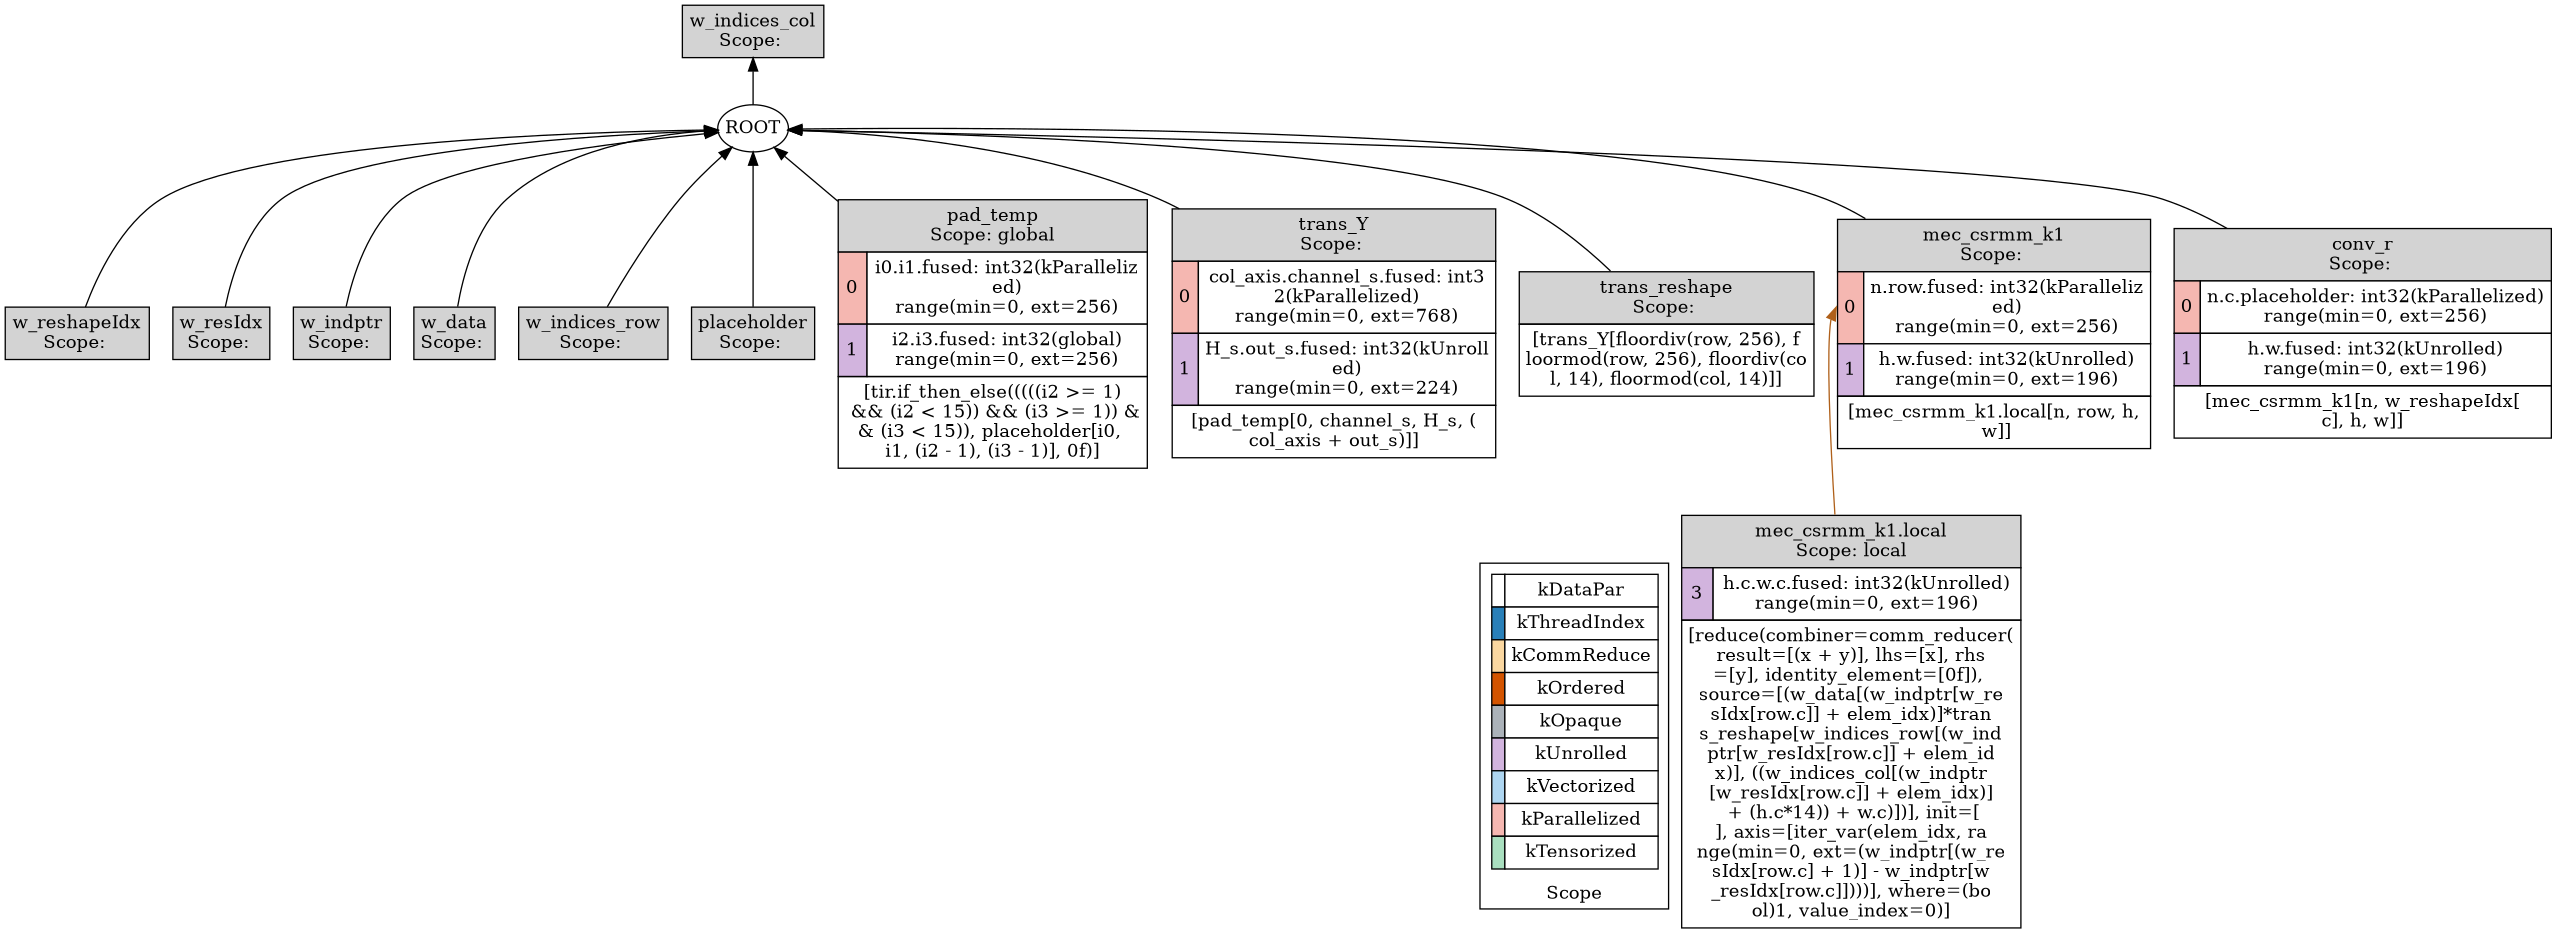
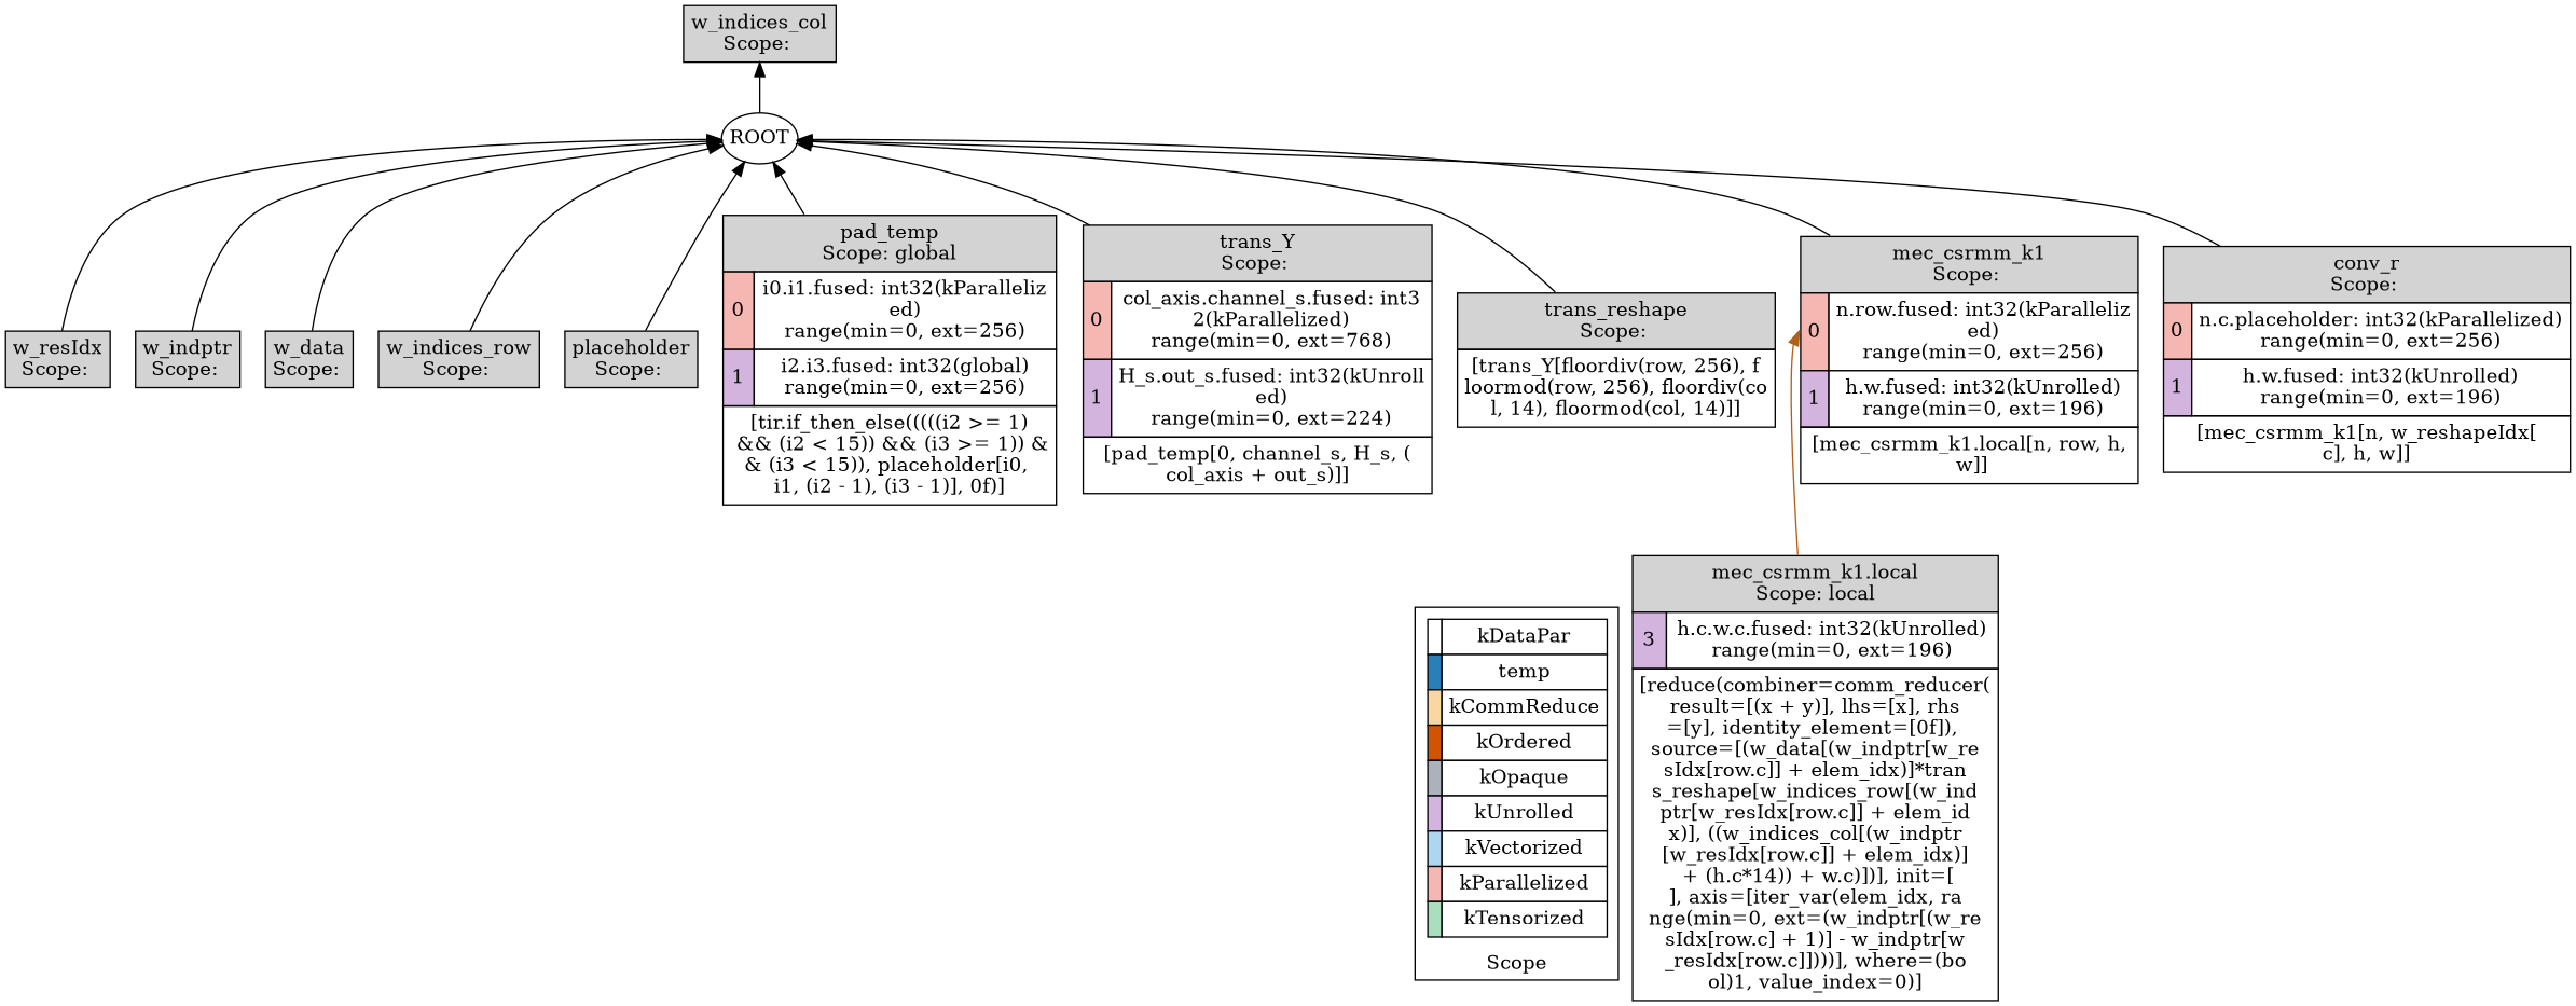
  digraph {
    rankdir=BT
    node [margin=0 shape=none]
    edge [color="#000000"]
-   n1 [label=<<TABLE BORDER="0" CELLBORDER="1" CELLSPACING="0" CELLPADDING="4"><TR><TD BGCOLOR="#FFFFFF"></TD><TD BGCOLOR="white">kDataPar</TD></TR><TR><TD BGCOLOR="#2980B9"></TD><TD BGCOLOR="white">kThreadIndex</TD></TR><TR><TD BGCOLOR="#FAD7A0"></TD><TD BGCOLOR="white">kCommReduce</TD></TR><TR><TD BGCOLOR="#D35400"></TD><TD BGCOLOR="white">kOrdered</TD></TR><TR><TD BGCOLOR="#ABB2B9"></TD><TD BGCOLOR="white">kOpaque</TD></TR><TR><TD BGCOLOR="#D2B4DE"></TD><TD BGCOLOR="white">kUnrolled</TD></TR><TR><TD BGCOLOR="#AED6F1"></TD><TD BGCOLOR="white">kVectorized</TD></TR><TR><TD BGCOLOR="#F5B7B1"></TD><TD BGCOLOR="white">kParallelized</TD></TR><TR><TD BGCOLOR="#A9DFBF"></TD><TD BGCOLOR="white">kTensorized</TD></TR></TABLE>>]
-   n2 [label=<<TABLE BORDER="0" CELLBORDER="1" CELLSPACING="0" CELLPADDING="4"> <TR><TD BGCOLOR="lightgrey" COLSPAN="2" PORT="stage">w_reshapeIdx<br/>Scope: </TD></TR></TABLE>>]
+   n1 [label=<<TABLE BORDER="0" CELLBORDER="1" CELLSPACING="0" CELLPADDING="4"><TR><TD BGCOLOR="#FFFFFF"></TD><TD BGCOLOR="white">kDataPar</TD></TR><TR><TD BGCOLOR="#2980B9"></TD><TD BGCOLOR="white">temp</TD></TR><TR><TD BGCOLOR="#FAD7A0"></TD><TD BGCOLOR="white">kCommReduce</TD></TR><TR><TD BGCOLOR="#D35400"></TD><TD BGCOLOR="white">kOrdered</TD></TR><TR><TD BGCOLOR="#ABB2B9"></TD><TD BGCOLOR="white">kOpaque</TD></TR><TR><TD BGCOLOR="#D2B4DE"></TD><TD BGCOLOR="white">kUnrolled</TD></TR><TR><TD BGCOLOR="#AED6F1"></TD><TD BGCOLOR="white">kVectorized</TD></TR><TR><TD BGCOLOR="#F5B7B1"></TD><TD BGCOLOR="white">kParallelized</TD></TR><TR><TD BGCOLOR="#A9DFBF"></TD><TD BGCOLOR="white">kTensorized</TD></TR></TABLE>>]
    n3 [label=ROOT shape=oval]
    n4 [label=<<TABLE BORDER="0" CELLBORDER="1" CELLSPACING="0" CELLPADDING="4"> <TR><TD BGCOLOR="lightgrey" COLSPAN="2" PORT="stage">w_indices_col<br/>Scope: </TD></TR></TABLE>>]
    n5 [label=<<TABLE BORDER="0" CELLBORDER="1" CELLSPACING="0" CELLPADDING="4"> <TR><TD BGCOLOR="lightgrey" COLSPAN="2" PORT="stage">w_resIdx<br/>Scope: </TD></TR></TABLE>>]
    n6 [label=<<TABLE BORDER="0" CELLBORDER="1" CELLSPACING="0" CELLPADDING="4"> <TR><TD BGCOLOR="lightgrey" COLSPAN="2" PORT="stage">w_indptr<br/>Scope: </TD></TR></TABLE>>]
    n7 [label=<<TABLE BORDER="0" CELLBORDER="1" CELLSPACING="0" CELLPADDING="4"> <TR><TD BGCOLOR="lightgrey" COLSPAN="2" PORT="stage">w_data<br/>Scope: </TD></TR></TABLE>>]
    n8 [label=<<TABLE BORDER="0" CELLBORDER="1" CELLSPACING="0" CELLPADDING="4"> <TR><TD BGCOLOR="lightgrey" COLSPAN="2" PORT="stage">w_indices_row<br/>Scope: </TD></TR></TABLE>>]
    n9 [label=<<TABLE BORDER="0" CELLBORDER="1" CELLSPACING="0" CELLPADDING="4"> <TR><TD BGCOLOR="lightgrey" COLSPAN="2" PORT="stage">placeholder<br/>Scope: </TD></TR></TABLE>>]
    n10 [label=<<TABLE BORDER="0" CELLBORDER="1" CELLSPACING="0" CELLPADDING="4"> <TR><TD BGCOLOR="lightgrey" COLSPAN="2" PORT="stage">pad_temp<br/>Scope: global</TD></TR><TR><TD PORT="IterVar_7_4" BGCOLOR="#F5B7B1">0</TD><TD BGCOLOR="white" PORT="itervar">i0.i1.fused: int32(kParalleliz<br/>ed)<br/>range(min=0, ext=256)</TD></TR><TR><TD PORT="IterVar_7_5" BGCOLOR="#D2B4DE">1</TD><TD BGCOLOR="white" PORT="itervar">i2.i3.fused: int32(global)<br/>range(min=0, ext=256)</TD></TR><TR><TD COLSPAN="2">[tir.if_then_else(((((i2 &gt;= 1)<br/> &amp;&amp; (i2 &lt; 15)) &amp;&amp; (i3 &gt;= 1)) &amp;<br/>&amp; (i3 &lt; 15)), placeholder[i0, <br/>i1, (i2 - 1), (i3 - 1)], 0f)]</TD></TR></TABLE>>]
    n11 [label=<<TABLE BORDER="0" CELLBORDER="1" CELLSPACING="0" CELLPADDING="4"> <TR><TD BGCOLOR="lightgrey" COLSPAN="2" PORT="stage">trans_Y<br/>Scope: </TD></TR><TR><TD PORT="IterVar_8_4" BGCOLOR="#F5B7B1">0</TD><TD BGCOLOR="white" PORT="itervar">col_axis.channel_s.fused: int3<br/>2(kParallelized)<br/>range(min=0, ext=768)</TD></TR><TR><TD PORT="IterVar_8_5" BGCOLOR="#D2B4DE">1</TD><TD BGCOLOR="white" PORT="itervar">H_s.out_s.fused: int32(kUnroll<br/>ed)<br/>range(min=0, ext=224)</TD></TR><TR><TD COLSPAN="2">[pad_temp[0, channel_s, H_s, (<br/>col_axis + out_s)]]</TD></TR></TABLE>>]
    n12 [label=<<TABLE BORDER="0" CELLBORDER="1" CELLSPACING="0" CELLPADDING="4"> <TR><TD BGCOLOR="lightgrey" COLSPAN="2" PORT="stage">trans_reshape<br/>Scope: </TD></TR><TR><TD COLSPAN="2">[trans_Y[floordiv(row, 256), f<br/>loormod(row, 256), floordiv(co<br/>l, 14), floormod(col, 14)]]</TD></TR></TABLE>>]
    n13 [label=<<TABLE BORDER="0" CELLBORDER="1" CELLSPACING="0" CELLPADDING="4"> <TR><TD BGCOLOR="lightgrey" COLSPAN="2" PORT="stage">mec_csrmm_k1.local<br/>Scope: local</TD></TR><TR><TD PORT="IterVar_10_5" BGCOLOR="#D2B4DE">3</TD><TD BGCOLOR="white" PORT="itervar">h.c.w.c.fused: int32(kUnrolled)<br/>range(min=0, ext=196)</TD></TR><TR><TD COLSPAN="2">[reduce(combiner=comm_reducer(<br/>result=[(x + y)], lhs=[x], rhs<br/>=[y], identity_element=[0f]), <br/>source=[(w_data[(w_indptr[w_re<br/>sIdx[row.c]] + elem_idx)]*tran<br/>s_reshape[w_indices_row[(w_ind<br/>ptr[w_resIdx[row.c]] + elem_id<br/>x)], ((w_indices_col[(w_indptr<br/>[w_resIdx[row.c]] + elem_idx)]<br/> + (h.c*14)) + w.c)])], init=[<br/>], axis=[iter_var(elem_idx, ra<br/>nge(min=0, ext=(w_indptr[(w_re<br/>sIdx[row.c] + 1)] - w_indptr[w<br/>_resIdx[row.c]])))], where=(bo<br/>ol)1, value_index=0)]</TD></TR></TABLE>>]
    n14 [label=<<TABLE BORDER="0" CELLBORDER="1" CELLSPACING="0" CELLPADDING="4"> <TR><TD BGCOLOR="lightgrey" COLSPAN="2" PORT="stage">mec_csrmm_k1<br/>Scope: </TD></TR><TR><TD PORT="IterVar_11_5" BGCOLOR="#F5B7B1">0</TD><TD BGCOLOR="white" PORT="itervar">n.row.fused: int32(kParalleliz<br/>ed)<br/>range(min=0, ext=256)</TD></TR><TR><TD PORT="IterVar_11_4" BGCOLOR="#D2B4DE">1</TD><TD BGCOLOR="white" PORT="itervar">h.w.fused: int32(kUnrolled)<br/>range(min=0, ext=196)</TD></TR><TR><TD COLSPAN="2">[mec_csrmm_k1.local[n, row, h,<br/> w]]</TD></TR></TABLE>>]
    n15 [label=<<TABLE BORDER="0" CELLBORDER="1" CELLSPACING="0" CELLPADDING="4"> <TR><TD BGCOLOR="lightgrey" COLSPAN="2" PORT="stage">conv_r<br/>Scope: </TD></TR><TR><TD PORT="IterVar_12_4" BGCOLOR="#F5B7B1">0</TD><TD BGCOLOR="white" PORT="itervar">n.c.placeholder: int32(kParallelized)<br/>range(min=0, ext=256)</TD></TR><TR><TD PORT="IterVar_12_5" BGCOLOR="#D2B4DE">1</TD><TD BGCOLOR="white" PORT="itervar">h.w.fused: int32(kUnrolled)<br/>range(min=0, ext=196)</TD></TR><TR><TD COLSPAN="2">[mec_csrmm_k1[n, w_reshapeIdx[<br/>c], h, w]]</TD></TR></TABLE>>]
    subgraph cluster_1 {
      label=Scope
      n1
    }
-   n2 -> n3
    n3 -> n4
    n5 -> n3
    n6 -> n3
    n7 -> n3
    n8 -> n3
    n9 -> n3
    n10 -> n3
    n11 -> n3
    n12 -> n3
    n13 -> n14 [color="#AF601A" headport=IterVar_11_5]
    n14 -> n3
    n15 -> n3
  }
